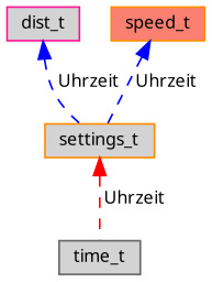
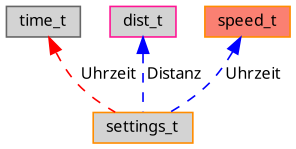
  digraph {
    fontname="Noto Sans"
    node [color=darkorange fillcolor=lightgrey fontname="Noto Sans" fontsize=10 shape=box style=filled]
    edge [color=blue dir=back fontname="Noto Sans" fontsize=10 labelfontname=Helvetica labelfontsize=10 style=dashed]
    n1 [fontcolor=black height=0.2 label=settings_t width=0.4]
    n2 [color=gray40 height=0.2 label=time_t width=0.4]
    n3 [color=deeppink height=0.2 label=dist_t width=0.4]
    n4 [fillcolor=salmon height=0.2 label=speed_t width=0.4]
-   n1 -> n2 [color=red label=" Uhrzeit"]
-   n3 -> n1 [label=" Uhrzeit"]
+   n2 -> n1 [color=red label=" Uhrzeit"]
+   n3 -> n1 [label=" Distanz"]
    n4 -> n1 [label=" Uhrzeit"]
  }
